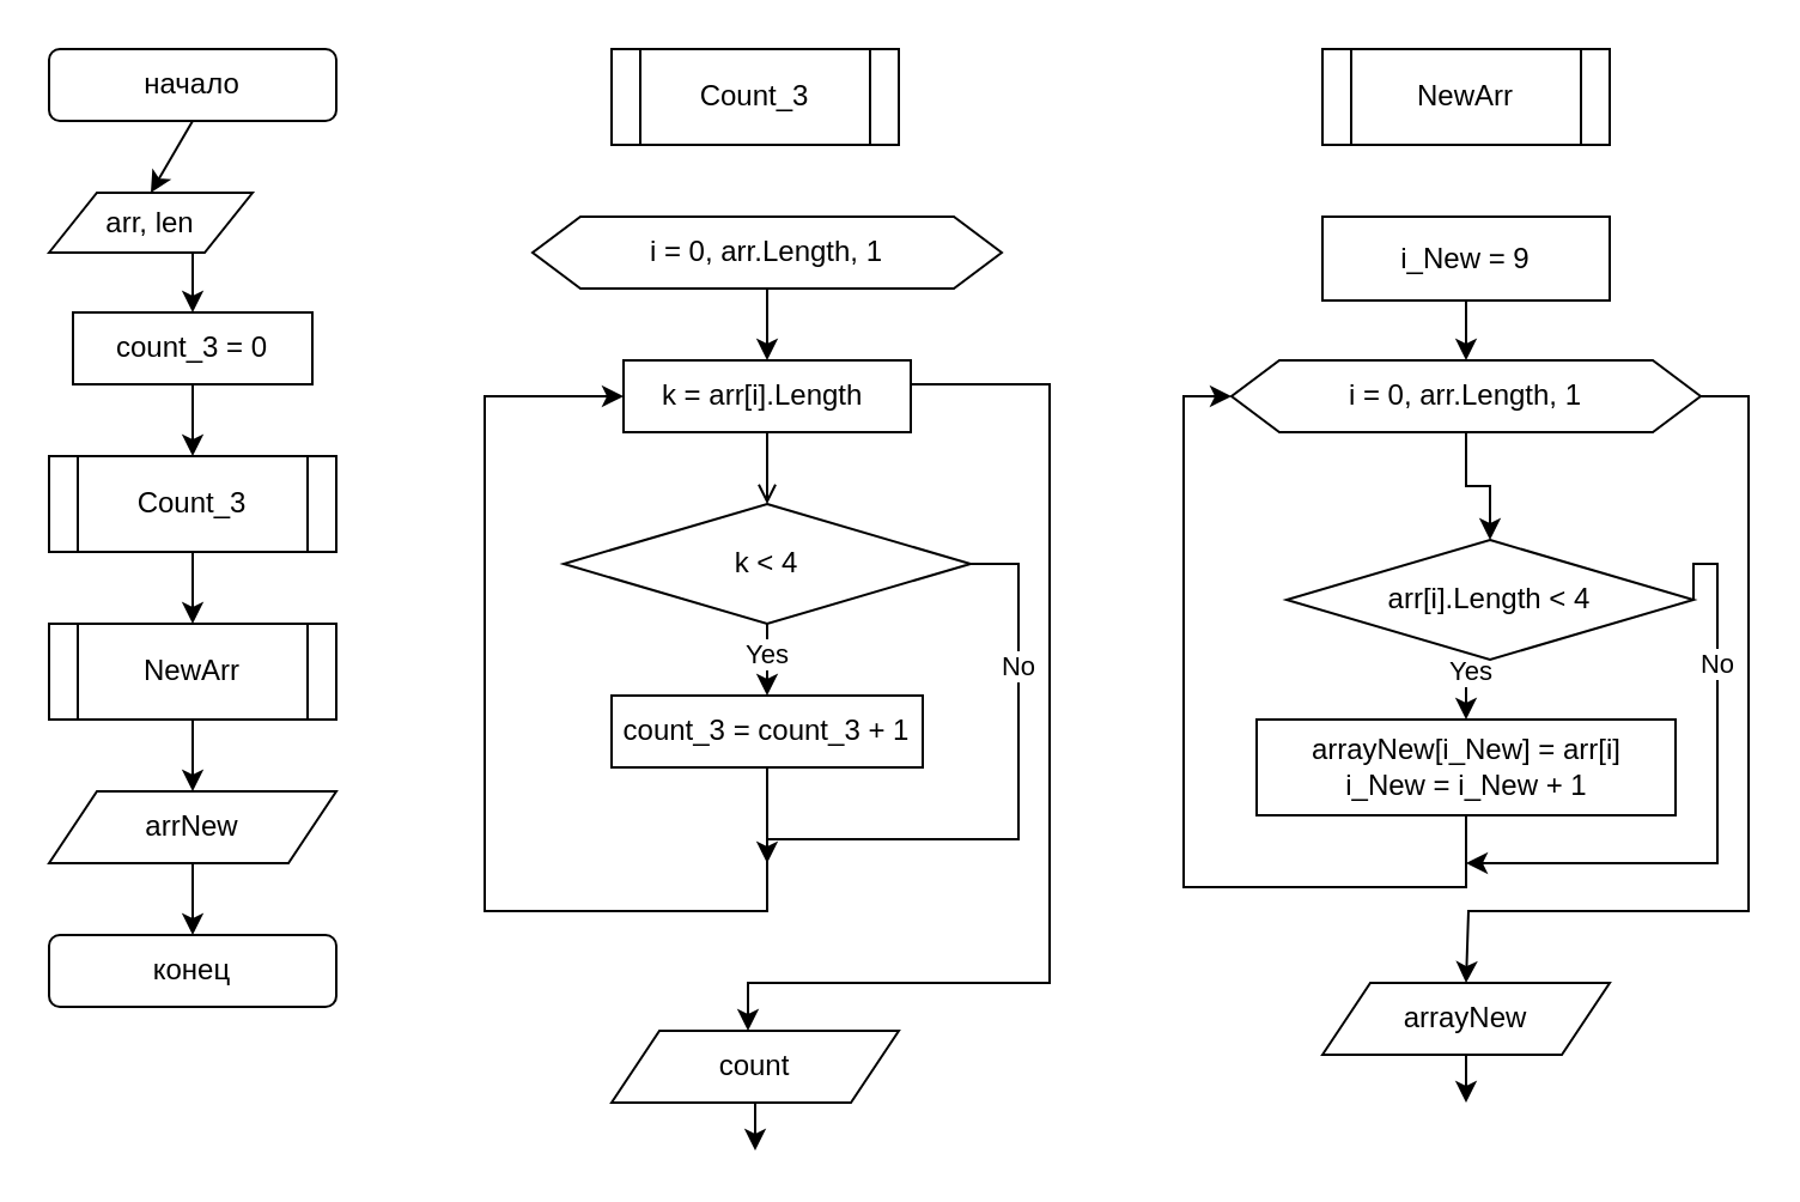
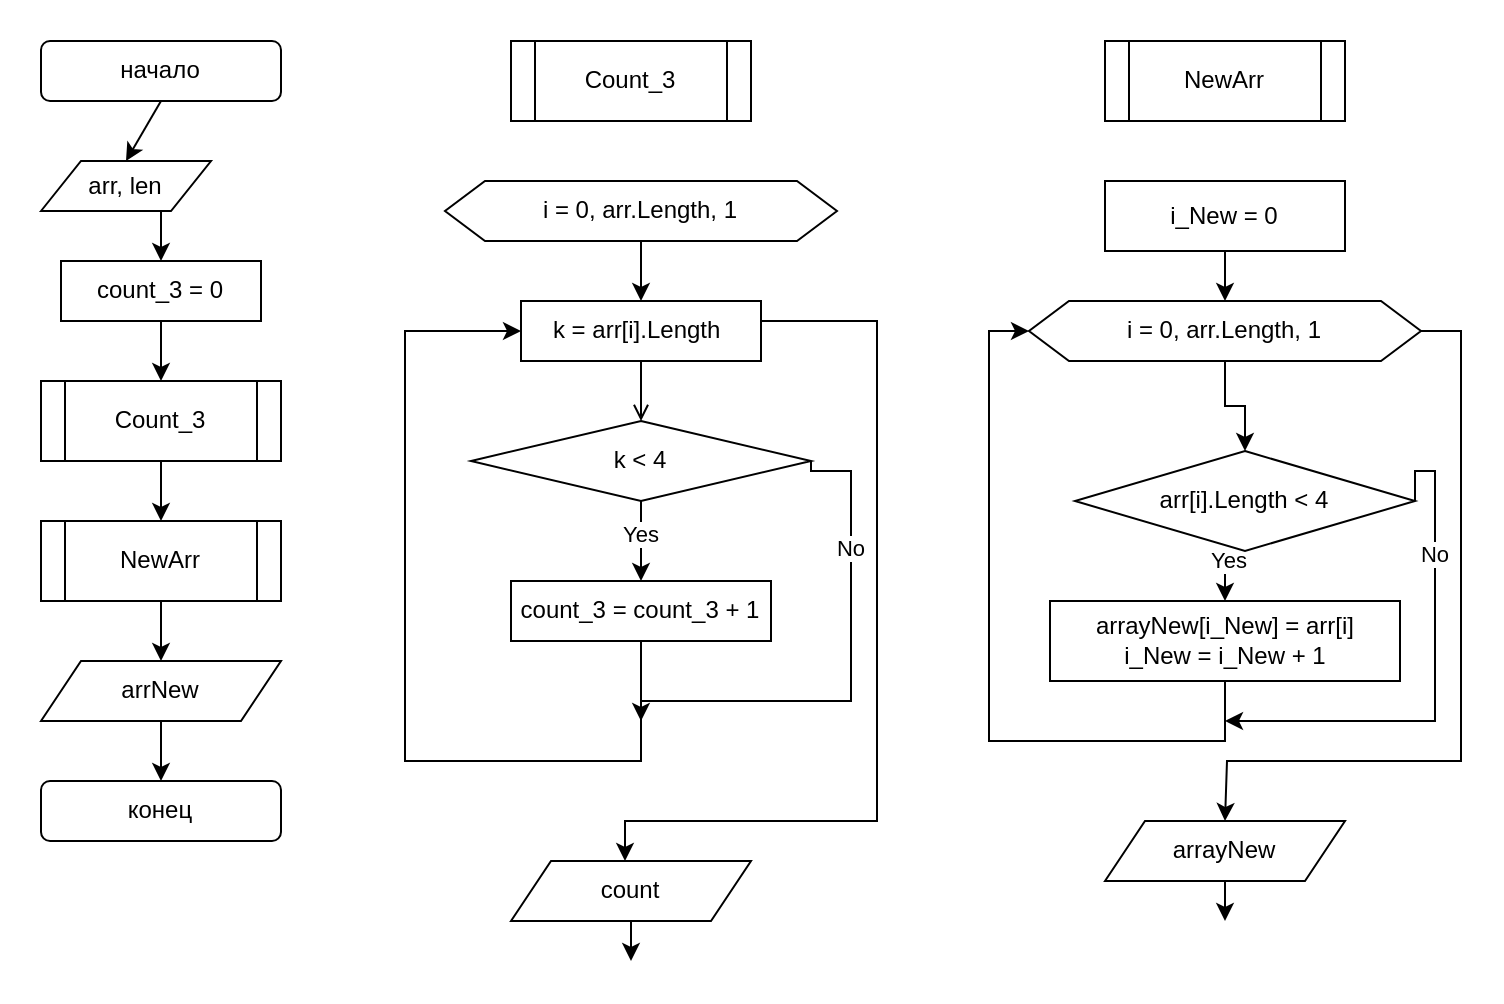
  <mxCell id="0" />
  <mxCell id="1" parent="0" />
  <mxCell id="2" value="начало" style="rounded=1;whiteSpace=wrap;html=1;" parent="1" vertex="1"><mxGeometry x="20" y="20" width="120" height="30" as="geometry" /></mxCell>
  <mxCell id="3" style="edgeStyle=orthogonalEdgeStyle;rounded=0;orthogonalLoop=1;jettySize=auto;html=1;exitX=0.5;exitY=1;exitDx=0;exitDy=0;" parent="1" source="4" edge="1"><mxGeometry relative="1" as="geometry"><mxPoint x="80" y="130" as="targetPoint" /></mxGeometry></mxCell>
  <mxCell id="4" value="arr, len" style="shape=parallelogram;perimeter=parallelogramPerimeter;whiteSpace=wrap;html=1;fixedSize=1;" parent="1" vertex="1"><mxGeometry x="20" y="80" width="85" height="25" as="geometry" /></mxCell>
  <mxCell id="5" style="edgeStyle=orthogonalEdgeStyle;rounded=0;orthogonalLoop=1;jettySize=auto;html=1;exitX=0.5;exitY=1;exitDx=0;exitDy=0;" parent="1" source="7" edge="1"><mxGeometry relative="1" as="geometry"><mxPoint x="320" y="150" as="targetPoint" /></mxGeometry></mxCell>
  <mxCell id="6" style="edgeStyle=orthogonalEdgeStyle;rounded=0;orthogonalLoop=1;jettySize=auto;html=1;exitX=1;exitY=0.5;exitDx=0;exitDy=0;" parent="1" source="38" edge="1"><mxGeometry relative="1" as="geometry"><mxPoint x="312" y="430" as="targetPoint" /><mxPoint x="418" y="182.5" as="sourcePoint" /><Array as="points"><mxPoint x="380" y="160" /><mxPoint x="438" y="160" /><mxPoint x="438" y="410" /><mxPoint x="312" y="410" /></Array></mxGeometry></mxCell>
  <mxCell id="7" value="i = 0, arr.Length, 1" style="shape=hexagon;perimeter=hexagonPerimeter2;whiteSpace=wrap;html=1;fixedSize=1;" parent="1" vertex="1"><mxGeometry x="222" y="90" width="196" height="30" as="geometry" /></mxCell>
  <mxCell id="8" style="edgeStyle=orthogonalEdgeStyle;rounded=0;orthogonalLoop=1;jettySize=auto;html=1;exitX=0.5;exitY=1;exitDx=0;exitDy=0;entryX=0;entryY=0.5;entryDx=0;entryDy=0;" parent="1" source="9" target="38" edge="1"><mxGeometry relative="1" as="geometry"><Array as="points"><mxPoint x="320" y="380" /><mxPoint x="202" y="380" /><mxPoint x="202" y="165" /></Array></mxGeometry></mxCell>
  <mxCell id="9" value="count_3 = count_3 + 1" style="rounded=0;whiteSpace=wrap;html=1;" parent="1" vertex="1"><mxGeometry x="255" y="290" width="130" height="30" as="geometry" /></mxCell>
  <mxCell id="10" style="edgeStyle=orthogonalEdgeStyle;rounded=0;orthogonalLoop=1;jettySize=auto;html=1;exitX=0.5;exitY=1;exitDx=0;exitDy=0;" parent="1" source="14" edge="1"><mxGeometry relative="1" as="geometry"><mxPoint x="320" y="290" as="targetPoint" /></mxGeometry></mxCell>
  <mxCell id="11" value="Yes" style="edgeLabel;html=1;align=center;verticalAlign=middle;resizable=0;points=[];" parent="10" vertex="1" connectable="0"><mxGeometry x="-0.206" y="-1" relative="1" as="geometry"><mxPoint as="offset" /></mxGeometry></mxCell>
  <mxCell id="12" style="edgeStyle=orthogonalEdgeStyle;rounded=0;orthogonalLoop=1;jettySize=auto;html=1;exitX=1;exitY=0.5;exitDx=0;exitDy=0;" parent="1" source="14" edge="1"><mxGeometry relative="1" as="geometry"><mxPoint x="320" y="360" as="targetPoint" /><Array as="points"><mxPoint x="425" y="235" /><mxPoint x="425" y="350" /><mxPoint x="320" y="350" /></Array></mxGeometry></mxCell>
  <mxCell id="13" value="No" style="edgeLabel;html=1;align=center;verticalAlign=middle;resizable=0;points=[];" parent="12" vertex="1" connectable="0"><mxGeometry x="-0.505" y="-1" relative="1" as="geometry"><mxPoint as="offset" /></mxGeometry></mxCell>
- <mxCell id="14" value="k &amp;lt; 4" style="rhombus;whiteSpace=wrap;html=1;" parent="1" vertex="1"><mxGeometry x="235" y="210" width="170" height="50" as="geometry" /></mxCell>
+ <mxCell id="14" value="k &amp;lt; 4" style="rhombus;whiteSpace=wrap;html=1;" parent="1" vertex="1"><mxGeometry x="235" y="210" width="170" height="40" as="geometry" /></mxCell>
  <mxCell id="15" style="edgeStyle=orthogonalEdgeStyle;rounded=0;orthogonalLoop=1;jettySize=auto;html=1;exitX=0.5;exitY=1;exitDx=0;exitDy=0;" parent="1" source="16" edge="1"><mxGeometry relative="1" as="geometry"><mxPoint x="80" y="190" as="targetPoint" /></mxGeometry></mxCell>
  <mxCell id="16" value="count_3 = 0" style="rounded=0;whiteSpace=wrap;html=1;" parent="1" vertex="1"><mxGeometry x="30" y="130" width="100" height="30" as="geometry" /></mxCell>
  <mxCell id="17" value="" style="endArrow=classic;html=1;rounded=0;exitX=0.5;exitY=1;exitDx=0;exitDy=0;entryX=0.5;entryY=0;entryDx=0;entryDy=0;" parent="1" source="2" target="4" edge="1"><mxGeometry width="50" height="50" relative="1" as="geometry"><mxPoint x="116" y="300" as="sourcePoint" /><mxPoint x="166" y="250" as="targetPoint" /></mxGeometry></mxCell>
  <mxCell id="18" style="edgeStyle=orthogonalEdgeStyle;rounded=0;orthogonalLoop=1;jettySize=auto;html=1;exitX=0.5;exitY=1;exitDx=0;exitDy=0;entryX=0.5;entryY=0;entryDx=0;entryDy=0;" parent="1" source="20" target="36" edge="1"><mxGeometry relative="1" as="geometry" /></mxCell>
  <mxCell id="19" style="edgeStyle=orthogonalEdgeStyle;rounded=0;orthogonalLoop=1;jettySize=auto;html=1;exitX=1;exitY=0.5;exitDx=0;exitDy=0;entryX=0.5;entryY=0;entryDx=0;entryDy=0;" parent="1" source="20" edge="1" target="44"><mxGeometry relative="1" as="geometry"><mxPoint x="612" y="400" as="targetPoint" /><Array as="points"><mxPoint x="730" y="165" /><mxPoint x="730" y="380" /><mxPoint x="613" y="380" /></Array></mxGeometry></mxCell>
  <mxCell id="20" value="i = 0, arr.Length, 1" style="shape=hexagon;perimeter=hexagonPerimeter2;whiteSpace=wrap;html=1;fixedSize=1;" parent="1" vertex="1"><mxGeometry x="514" y="150" width="196" height="30" as="geometry" /></mxCell>
  <mxCell id="21" style="edgeStyle=orthogonalEdgeStyle;rounded=0;orthogonalLoop=1;jettySize=auto;html=1;exitX=0.5;exitY=1;exitDx=0;exitDy=0;entryX=0.5;entryY=0;entryDx=0;entryDy=0;" parent="1" source="22" target="24" edge="1"><mxGeometry relative="1" as="geometry" /></mxCell>
  <mxCell id="22" value="Count_3" style="shape=process;whiteSpace=wrap;html=1;backgroundOutline=1;" parent="1" vertex="1"><mxGeometry x="20" y="190" width="120" height="40" as="geometry" /></mxCell>
  <mxCell id="23" style="edgeStyle=orthogonalEdgeStyle;rounded=0;orthogonalLoop=1;jettySize=auto;html=1;exitX=0.5;exitY=1;exitDx=0;exitDy=0;entryX=0.5;entryY=0;entryDx=0;entryDy=0;" parent="1" source="24" target="26" edge="1"><mxGeometry relative="1" as="geometry" /></mxCell>
  <mxCell id="24" value="NewArr" style="shape=process;whiteSpace=wrap;html=1;backgroundOutline=1;" parent="1" vertex="1"><mxGeometry x="20" y="260" width="120" height="40" as="geometry" /></mxCell>
  <mxCell id="25" style="edgeStyle=orthogonalEdgeStyle;rounded=0;orthogonalLoop=1;jettySize=auto;html=1;exitX=0.5;exitY=1;exitDx=0;exitDy=0;entryX=0.5;entryY=0;entryDx=0;entryDy=0;" parent="1" source="26" target="27" edge="1"><mxGeometry relative="1" as="geometry" /></mxCell>
  <mxCell id="26" value="arrNew" style="shape=parallelogram;perimeter=parallelogramPerimeter;whiteSpace=wrap;html=1;fixedSize=1;" parent="1" vertex="1"><mxGeometry x="20" y="330" width="120" height="30" as="geometry" /></mxCell>
  <mxCell id="27" value="конец" style="rounded=1;whiteSpace=wrap;html=1;" parent="1" vertex="1"><mxGeometry x="20" y="390" width="120" height="30" as="geometry" /></mxCell>
  <mxCell id="28" value="Count_3" style="shape=process;whiteSpace=wrap;html=1;backgroundOutline=1;" parent="1" vertex="1"><mxGeometry x="255" y="20" width="120" height="40" as="geometry" /></mxCell>
  <mxCell id="29" value="NewArr" style="shape=process;whiteSpace=wrap;html=1;backgroundOutline=1;" parent="1" vertex="1"><mxGeometry x="552" y="20" width="120" height="40" as="geometry" /></mxCell>
  <mxCell id="30" style="edgeStyle=orthogonalEdgeStyle;rounded=0;orthogonalLoop=1;jettySize=auto;html=1;exitX=0.5;exitY=1;exitDx=0;exitDy=0;entryX=0.5;entryY=0;entryDx=0;entryDy=0;" parent="1" source="31" target="20" edge="1"><mxGeometry relative="1" as="geometry" /></mxCell>
- <mxCell id="31" value="i_New = 9" style="rounded=0;whiteSpace=wrap;html=1;" parent="1" vertex="1"><mxGeometry x="552" y="90" width="120" height="35" as="geometry" /></mxCell>
+ <mxCell id="31" value="i_New = 0" style="rounded=0;whiteSpace=wrap;html=1;" parent="1" vertex="1"><mxGeometry x="552" y="90" width="120" height="35" as="geometry" /></mxCell>
  <mxCell id="32" style="edgeStyle=orthogonalEdgeStyle;rounded=0;orthogonalLoop=1;jettySize=auto;html=1;exitX=0.5;exitY=1;exitDx=0;exitDy=0;entryX=0.5;entryY=0;entryDx=0;entryDy=0;" parent="1" source="36" target="40" edge="1"><mxGeometry relative="1" as="geometry" /></mxCell>
  <mxCell id="33" value="Yes" style="edgeLabel;html=1;align=center;verticalAlign=middle;resizable=0;points=[];" parent="32" vertex="1" connectable="0"><mxGeometry x="-0.205" y="1" relative="1" as="geometry"><mxPoint as="offset" /></mxGeometry></mxCell>
  <mxCell id="34" style="edgeStyle=orthogonalEdgeStyle;rounded=0;orthogonalLoop=1;jettySize=auto;html=1;exitX=1;exitY=0.5;exitDx=0;exitDy=0;" parent="1" source="36" edge="1"><mxGeometry relative="1" as="geometry"><mxPoint x="612" y="360" as="targetPoint" /><Array as="points"><mxPoint x="717" y="235" /><mxPoint x="717" y="360" /></Array></mxGeometry></mxCell>
  <mxCell id="35" value="No" style="edgeLabel;html=1;align=center;verticalAlign=middle;resizable=0;points=[];" parent="34" vertex="1" connectable="0"><mxGeometry x="-0.569" y="-1" relative="1" as="geometry"><mxPoint y="11" as="offset" /></mxGeometry></mxCell>
  <mxCell id="36" value="arr[i].Length &amp;lt; 4" style="rhombus;whiteSpace=wrap;html=1;" parent="1" vertex="1"><mxGeometry x="537" y="225" width="170" height="50" as="geometry" /></mxCell>
  <mxCell id="37" style="edgeStyle=orthogonalEdgeStyle;rounded=0;orthogonalLoop=1;jettySize=auto;html=1;exitX=0.5;exitY=1;exitDx=0;exitDy=0;entryX=0.5;entryY=0;entryDx=0;entryDy=0;endArrow=open;" parent="1" source="38" target="14" edge="1"><mxGeometry relative="1" as="geometry" /></mxCell>
  <mxCell id="38" value="k = arr[i].Length&amp;nbsp;" style="rounded=0;whiteSpace=wrap;html=1;" parent="1" vertex="1"><mxGeometry x="260" y="150" width="120" height="30" as="geometry" /></mxCell>
  <mxCell id="39" style="edgeStyle=orthogonalEdgeStyle;rounded=0;orthogonalLoop=1;jettySize=auto;html=1;exitX=0.5;exitY=1;exitDx=0;exitDy=0;entryX=0;entryY=0.5;entryDx=0;entryDy=0;" parent="1" source="40" target="20" edge="1"><mxGeometry relative="1" as="geometry"><Array as="points"><mxPoint x="612" y="370" /><mxPoint x="494" y="370" /><mxPoint x="494" y="165" /></Array></mxGeometry></mxCell>
  <mxCell id="40" value="arrayNew[i_New] = arr[i]&lt;br&gt;i_New = i_New + 1" style="rounded=0;whiteSpace=wrap;html=1;" parent="1" vertex="1"><mxGeometry x="524.5" y="300" width="175" height="40" as="geometry" /></mxCell>
  <mxCell id="41" style="edgeStyle=orthogonalEdgeStyle;rounded=0;orthogonalLoop=1;jettySize=auto;html=1;exitX=0.5;exitY=1;exitDx=0;exitDy=0;" parent="1" source="42" edge="1"><mxGeometry relative="1" as="geometry"><mxPoint x="315" y="480" as="targetPoint" /></mxGeometry></mxCell>
  <mxCell id="42" value="count" style="shape=parallelogram;perimeter=parallelogramPerimeter;whiteSpace=wrap;html=1;fixedSize=1;" parent="1" vertex="1"><mxGeometry x="255" y="430" width="120" height="30" as="geometry" /></mxCell>
  <mxCell id="43" style="edgeStyle=orthogonalEdgeStyle;rounded=0;orthogonalLoop=1;jettySize=auto;html=1;exitX=0.5;exitY=1;exitDx=0;exitDy=0;" parent="1" source="44" edge="1"><mxGeometry relative="1" as="geometry"><mxPoint x="612" y="460" as="targetPoint" /></mxGeometry></mxCell>
  <mxCell id="44" value="arrayNew" style="shape=parallelogram;perimeter=parallelogramPerimeter;whiteSpace=wrap;html=1;fixedSize=1;" parent="1" vertex="1"><mxGeometry x="552" y="410" width="120" height="30" as="geometry" /></mxCell>
